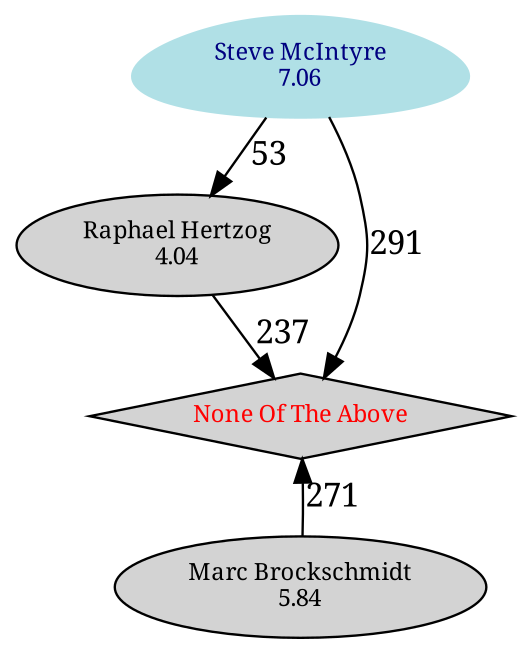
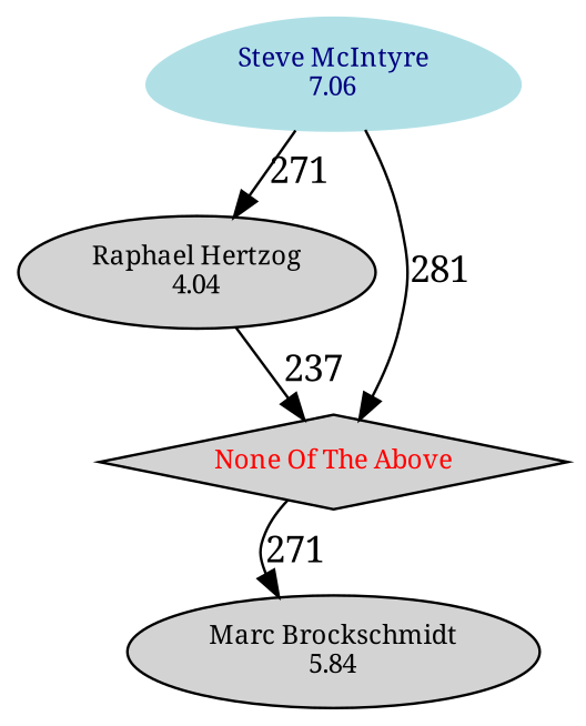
  digraph {
    fontname="Noto Serif"
    ranksep=0.25
    node [fontname="Noto Serif" fontsize=10 style=filled]
    edge [fontname="Noto Serif"]
    "Steve McIntyre\n7.06" [color=powderblue fontcolor=NavyBlue shape=egg]
    "Raphael Hertzog\n4.04"
    "None Of The Above" [fontcolor=Red shape=diamond]
    "Marc Brockschmidt\n5.84"
-   "Steve McIntyre\n7.06" -> "Raphael Hertzog\n4.04" [label=53]
-   "Steve McIntyre\n7.06" -> "None Of The Above" [label=291]
+   "Steve McIntyre\n7.06" -> "Raphael Hertzog\n4.04" [label=271]
+   "Steve McIntyre\n7.06" -> "None Of The Above" [label=281]
    "Raphael Hertzog\n4.04" -> "None Of The Above" [label=237]
-   "Marc Brockschmidt\n5.84" -> "None Of The Above" [label=271]
+   "None Of The Above" -> "Marc Brockschmidt\n5.84" [label=271]
  }
